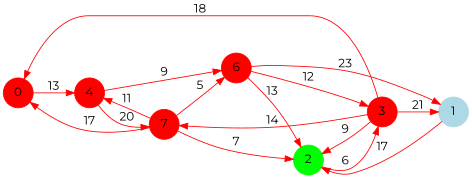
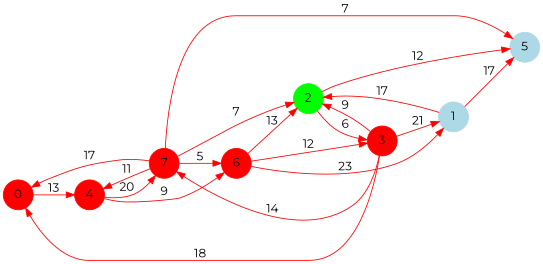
  digraph {
    fontname=Montserrat
    rankdir=LR
    node [color=red fontname=Montserrat shape=circle style=filled]
    edge [color=red fontname=Montserrat]
    0
    4
    7
    6
    1 [color=lightblue]
+   5 [color=lightblue]
    2 [color=green]
    3
    0 -> 4 [label=13]
    4 -> 7 [label=20]
    4 -> 6 [label=9]
    7 -> 0 [label=17]
    7 -> 4 [label=11]
    7 -> 6 [label=5]
+   7 -> 5 [label=7]
    7 -> 2 [label=7]
    6 -> 1 [label=23]
    6 -> 2 [label=13]
    6 -> 3 [label=12]
+   1 -> 5 [label=17]
    1 -> 2 [label=17]
+   2 -> 5 [label=12]
    2 -> 3 [label=6]
    3 -> 0 [label=18]
    3 -> 7 [label=14]
    3 -> 1 [label=21]
    3 -> 2 [label=9]
  }
